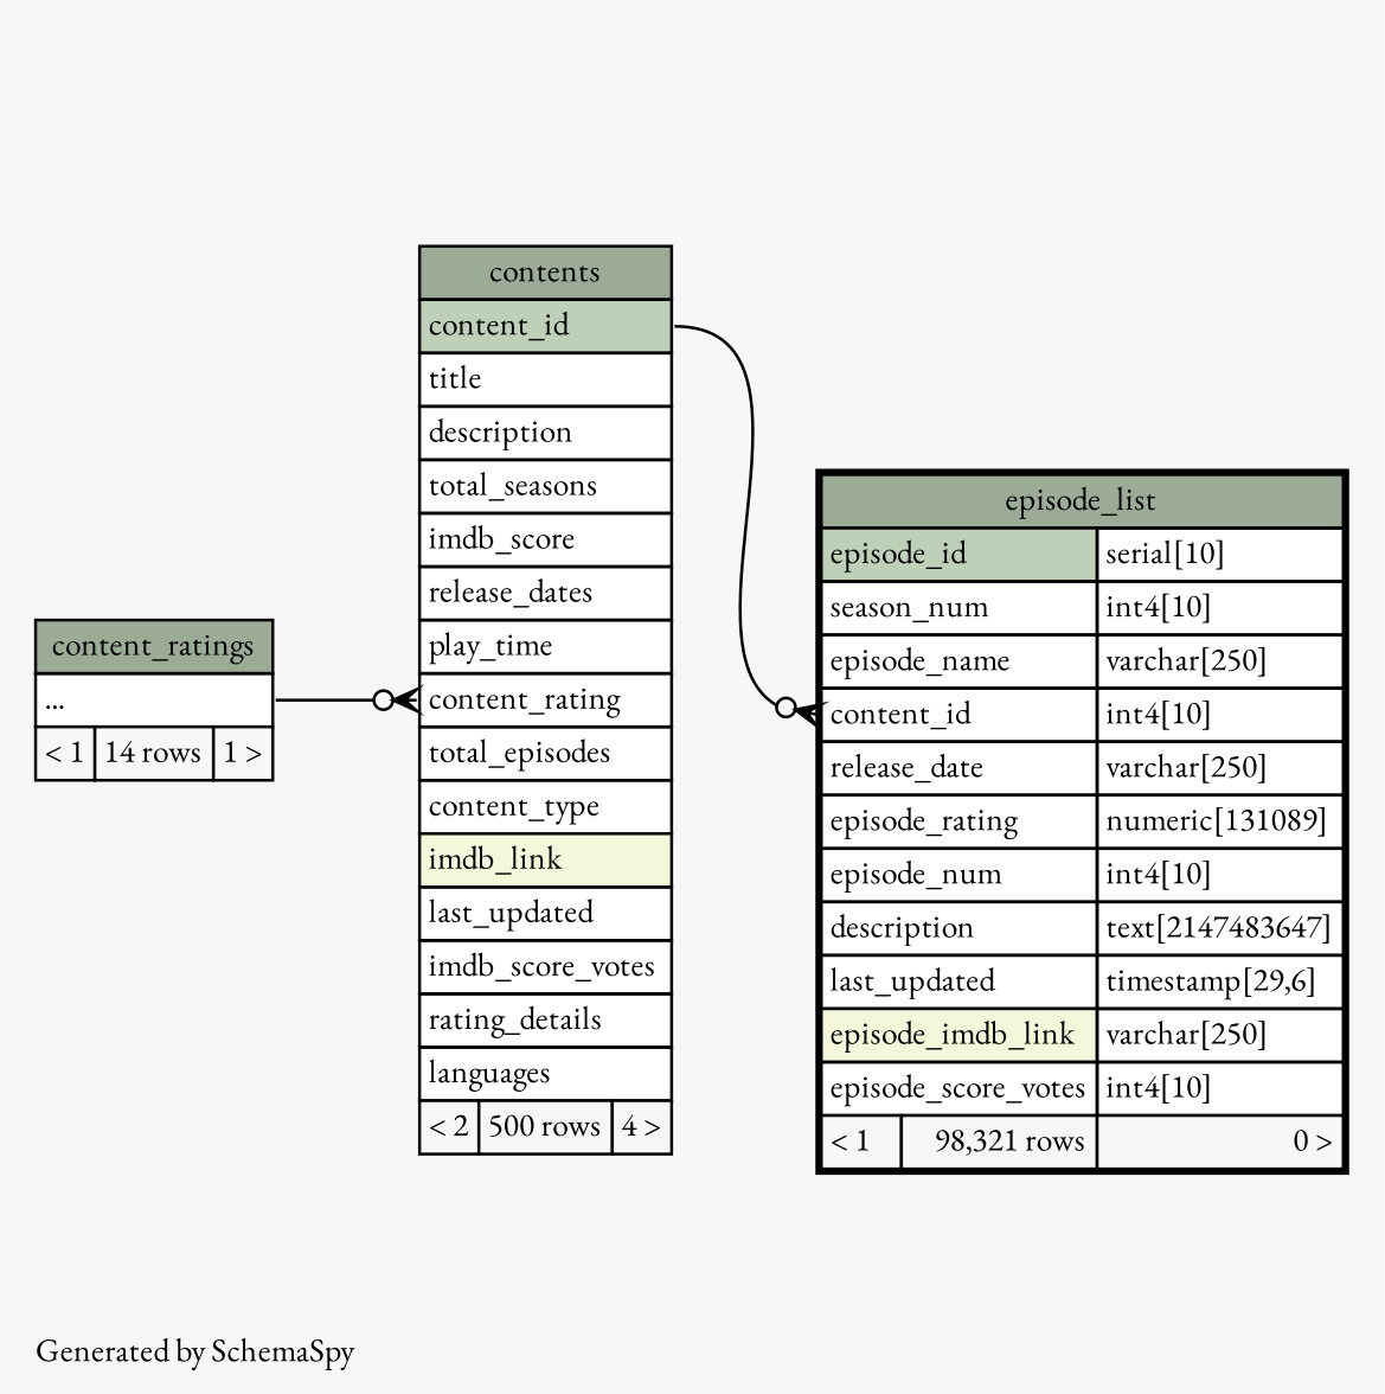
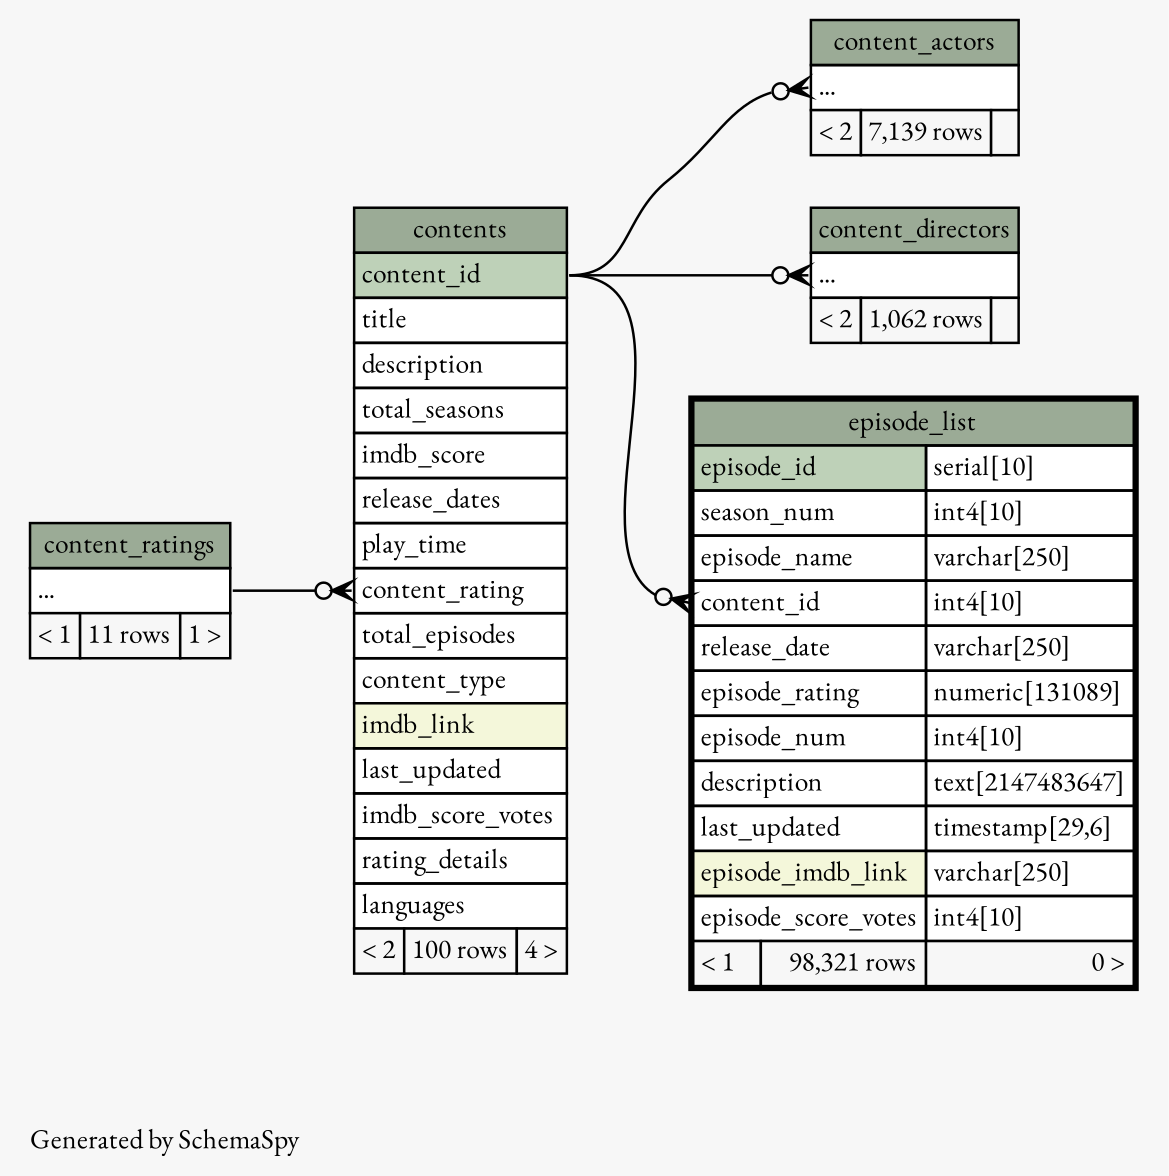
  digraph {
    bgcolor="#f7f7f7"
    fontname="EB Garamond"
    fontsize=11
    label="\nGenerated by SchemaSpy"
    labeljust=l
    nodesep=0.18
    rankdir=RL
    ranksep=0.46
    node [fontname="EB Garamond" fontsize=11 shape=plaintext]
    edge [arrowhead=none arrowsize=0.8 arrowtail=crowodot dir=back fontname="EB Garamond" headport="content_id:e" tailport="elipses:w"]
-   n2 [label=<     <TABLE BORDER="0" CELLBORDER="1" CELLSPACING="0" BGCOLOR="#ffffff">       <TR><TD COLSPAN="3" BGCOLOR="#9bab96" ALIGN="CENTER">contents</TD></TR>       <TR><TD PORT="content_id" COLSPAN="3" BGCOLOR="#bed1b8" ALIGN="LEFT">content_id</TD></TR>       <TR><TD PORT="title" COLSPAN="3" ALIGN="LEFT">title</TD></TR>       <TR><TD PORT="description" COLSPAN="3" ALIGN="LEFT">description</TD></TR>       <TR><TD PORT="total_seasons" COLSPAN="3" ALIGN="LEFT">total_seasons</TD></TR>       <TR><TD PORT="imdb_score" COLSPAN="3" ALIGN="LEFT">imdb_score</TD></TR>       <TR><TD PORT="release_dates" COLSPAN="3" ALIGN="LEFT">release_dates</TD></TR>       <TR><TD PORT="play_time" COLSPAN="3" ALIGN="LEFT">play_time</TD></TR>       <TR><TD PORT="content_rating" COLSPAN="3" ALIGN="LEFT">content_rating</TD></TR>       <TR><TD PORT="total_episodes" COLSPAN="3" ALIGN="LEFT">total_episodes</TD></TR>       <TR><TD PORT="content_type" COLSPAN="3" ALIGN="LEFT">content_type</TD></TR>       <TR><TD PORT="imdb_link" COLSPAN="3" BGCOLOR="#f4f7da" ALIGN="LEFT">imdb_link</TD></TR>       <TR><TD PORT="last_updated" COLSPAN="3" ALIGN="LEFT">last_updated</TD></TR>       <TR><TD PORT="imdb_score_votes" COLSPAN="3" ALIGN="LEFT">imdb_score_votes</TD></TR>       <TR><TD PORT="rating_details" COLSPAN="3" ALIGN="LEFT">rating_details</TD></TR>       <TR><TD PORT="languages" COLSPAN="3" ALIGN="LEFT">languages</TD></TR>       <TR><TD ALIGN="LEFT" BGCOLOR="#f7f7f7">&lt; 2</TD><TD ALIGN="RIGHT" BGCOLOR="#f7f7f7">500 rows</TD><TD ALIGN="RIGHT" BGCOLOR="#f7f7f7">4 &gt;</TD></TR>     </TABLE>>]
-   n3 [label=<     <TABLE BORDER="0" CELLBORDER="1" CELLSPACING="0" BGCOLOR="#ffffff">       <TR><TD COLSPAN="3" BGCOLOR="#9bab96" ALIGN="CENTER">content_ratings</TD></TR>       <TR><TD PORT="elipses" COLSPAN="3" ALIGN="LEFT">...</TD></TR>       <TR><TD ALIGN="LEFT" BGCOLOR="#f7f7f7">&lt; 1</TD><TD ALIGN="RIGHT" BGCOLOR="#f7f7f7">14 rows</TD><TD ALIGN="RIGHT" BGCOLOR="#f7f7f7">1 &gt;</TD></TR>     </TABLE>>]
+   n1 [label=<     <TABLE BORDER="0" CELLBORDER="1" CELLSPACING="0" BGCOLOR="#ffffff">       <TR><TD COLSPAN="3" BGCOLOR="#9bab96" ALIGN="CENTER">content_actors</TD></TR>       <TR><TD PORT="elipses" COLSPAN="3" ALIGN="LEFT">...</TD></TR>       <TR><TD ALIGN="LEFT" BGCOLOR="#f7f7f7">&lt; 2</TD><TD ALIGN="RIGHT" BGCOLOR="#f7f7f7">7,139 rows</TD><TD ALIGN="RIGHT" BGCOLOR="#f7f7f7">  </TD></TR>     </TABLE>>]
+   n2 [label=<     <TABLE BORDER="0" CELLBORDER="1" CELLSPACING="0" BGCOLOR="#ffffff">       <TR><TD COLSPAN="3" BGCOLOR="#9bab96" ALIGN="CENTER">contents</TD></TR>       <TR><TD PORT="content_id" COLSPAN="3" BGCOLOR="#bed1b8" ALIGN="LEFT">content_id</TD></TR>       <TR><TD PORT="title" COLSPAN="3" ALIGN="LEFT">title</TD></TR>       <TR><TD PORT="description" COLSPAN="3" ALIGN="LEFT">description</TD></TR>       <TR><TD PORT="total_seasons" COLSPAN="3" ALIGN="LEFT">total_seasons</TD></TR>       <TR><TD PORT="imdb_score" COLSPAN="3" ALIGN="LEFT">imdb_score</TD></TR>       <TR><TD PORT="release_dates" COLSPAN="3" ALIGN="LEFT">release_dates</TD></TR>       <TR><TD PORT="play_time" COLSPAN="3" ALIGN="LEFT">play_time</TD></TR>       <TR><TD PORT="content_rating" COLSPAN="3" ALIGN="LEFT">content_rating</TD></TR>       <TR><TD PORT="total_episodes" COLSPAN="3" ALIGN="LEFT">total_episodes</TD></TR>       <TR><TD PORT="content_type" COLSPAN="3" ALIGN="LEFT">content_type</TD></TR>       <TR><TD PORT="imdb_link" COLSPAN="3" BGCOLOR="#f4f7da" ALIGN="LEFT">imdb_link</TD></TR>       <TR><TD PORT="last_updated" COLSPAN="3" ALIGN="LEFT">last_updated</TD></TR>       <TR><TD PORT="imdb_score_votes" COLSPAN="3" ALIGN="LEFT">imdb_score_votes</TD></TR>       <TR><TD PORT="rating_details" COLSPAN="3" ALIGN="LEFT">rating_details</TD></TR>       <TR><TD PORT="languages" COLSPAN="3" ALIGN="LEFT">languages</TD></TR>       <TR><TD ALIGN="LEFT" BGCOLOR="#f7f7f7">&lt; 2</TD><TD ALIGN="RIGHT" BGCOLOR="#f7f7f7">100 rows</TD><TD ALIGN="RIGHT" BGCOLOR="#f7f7f7">4 &gt;</TD></TR>     </TABLE>>]
+   n3 [label=<     <TABLE BORDER="0" CELLBORDER="1" CELLSPACING="0" BGCOLOR="#ffffff">       <TR><TD COLSPAN="3" BGCOLOR="#9bab96" ALIGN="CENTER">content_ratings</TD></TR>       <TR><TD PORT="elipses" COLSPAN="3" ALIGN="LEFT">...</TD></TR>       <TR><TD ALIGN="LEFT" BGCOLOR="#f7f7f7">&lt; 1</TD><TD ALIGN="RIGHT" BGCOLOR="#f7f7f7">11 rows</TD><TD ALIGN="RIGHT" BGCOLOR="#f7f7f7">1 &gt;</TD></TR>     </TABLE>>]
+   n4 [label=<     <TABLE BORDER="0" CELLBORDER="1" CELLSPACING="0" BGCOLOR="#ffffff">       <TR><TD COLSPAN="3" BGCOLOR="#9bab96" ALIGN="CENTER">content_directors</TD></TR>       <TR><TD PORT="elipses" COLSPAN="3" ALIGN="LEFT">...</TD></TR>       <TR><TD ALIGN="LEFT" BGCOLOR="#f7f7f7">&lt; 2</TD><TD ALIGN="RIGHT" BGCOLOR="#f7f7f7">1,062 rows</TD><TD ALIGN="RIGHT" BGCOLOR="#f7f7f7">  </TD></TR>     </TABLE>>]
    n5 [label=<     <TABLE BORDER="2" CELLBORDER="1" CELLSPACING="0" BGCOLOR="#ffffff">       <TR><TD COLSPAN="3" BGCOLOR="#9bab96" ALIGN="CENTER">episode_list</TD></TR>       <TR><TD PORT="episode_id" COLSPAN="2" BGCOLOR="#bed1b8" ALIGN="LEFT">episode_id</TD><TD PORT="episode_id.type" ALIGN="LEFT">serial[10]</TD></TR>       <TR><TD PORT="season_num" COLSPAN="2" ALIGN="LEFT">season_num</TD><TD PORT="season_num.type" ALIGN="LEFT">int4[10]</TD></TR>       <TR><TD PORT="episode_name" COLSPAN="2" ALIGN="LEFT">episode_name</TD><TD PORT="episode_name.type" ALIGN="LEFT">varchar[250]</TD></TR>       <TR><TD PORT="content_id" COLSPAN="2" ALIGN="LEFT">content_id</TD><TD PORT="content_id.type" ALIGN="LEFT">int4[10]</TD></TR>       <TR><TD PORT="release_date" COLSPAN="2" ALIGN="LEFT">release_date</TD><TD PORT="release_date.type" ALIGN="LEFT">varchar[250]</TD></TR>       <TR><TD PORT="episode_rating" COLSPAN="2" ALIGN="LEFT">episode_rating</TD><TD PORT="episode_rating.type" ALIGN="LEFT">numeric[131089]</TD></TR>       <TR><TD PORT="episode_num" COLSPAN="2" ALIGN="LEFT">episode_num</TD><TD PORT="episode_num.type" ALIGN="LEFT">int4[10]</TD></TR>       <TR><TD PORT="description" COLSPAN="2" ALIGN="LEFT">description</TD><TD PORT="description.type" ALIGN="LEFT">text[2147483647]</TD></TR>       <TR><TD PORT="last_updated" COLSPAN="2" ALIGN="LEFT">last_updated</TD><TD PORT="last_updated.type" ALIGN="LEFT">timestamp[29,6]</TD></TR>       <TR><TD PORT="episode_imdb_link" COLSPAN="2" BGCOLOR="#f4f7da" ALIGN="LEFT">episode_imdb_link</TD><TD PORT="episode_imdb_link.type" ALIGN="LEFT">varchar[250]</TD></TR>       <TR><TD PORT="episode_score_votes" COLSPAN="2" ALIGN="LEFT">episode_score_votes</TD><TD PORT="episode_score_votes.type" ALIGN="LEFT">int4[10]</TD></TR>       <TR><TD ALIGN="LEFT" BGCOLOR="#f7f7f7">&lt; 1</TD><TD ALIGN="RIGHT" BGCOLOR="#f7f7f7">98,321 rows</TD><TD ALIGN="RIGHT" BGCOLOR="#f7f7f7">0 &gt;</TD></TR>     </TABLE>>]
+   n1 -> n2
    n2 -> n3 [headport="elipses:e" tailport="content_rating:w"]
+   n4 -> n2
    n5 -> n2 [tailport="content_id:w"]
  }
